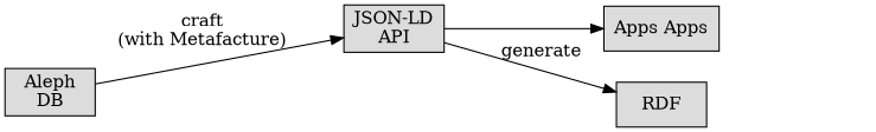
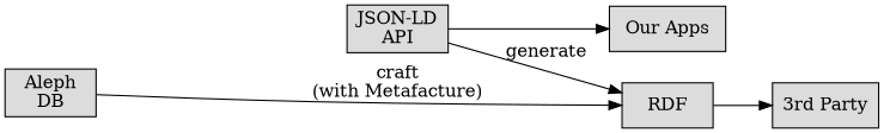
  digraph {
    rankdir=LR
    node [fillcolor=gainsboro shape=box style=filled]
    n1 [label="Aleph\nDB" width=1]
    n2 [label="JSON-LD\nAPI" width=1]
    n3 [label=RDF width=1]
-   n4 [label="Apps Apps" width=1]
-   n1 -> n2 [label="craft\n(with Metafacture)"]
+   n4 [label="Our Apps" width=1]
+   n5 [label="3rd Party" width=1]
+   n1 -> n3 [label="craft\n(with Metafacture)"]
    n2 -> n3 [label=generate]
    n2 -> n4
+   n3 -> n5
  }
